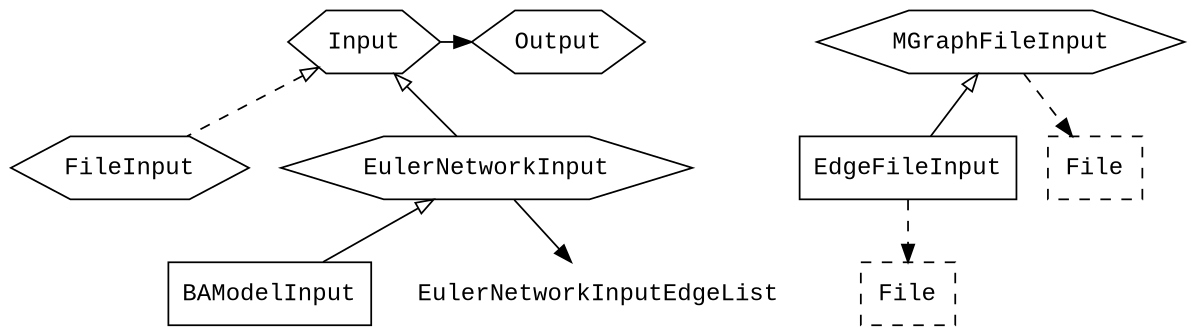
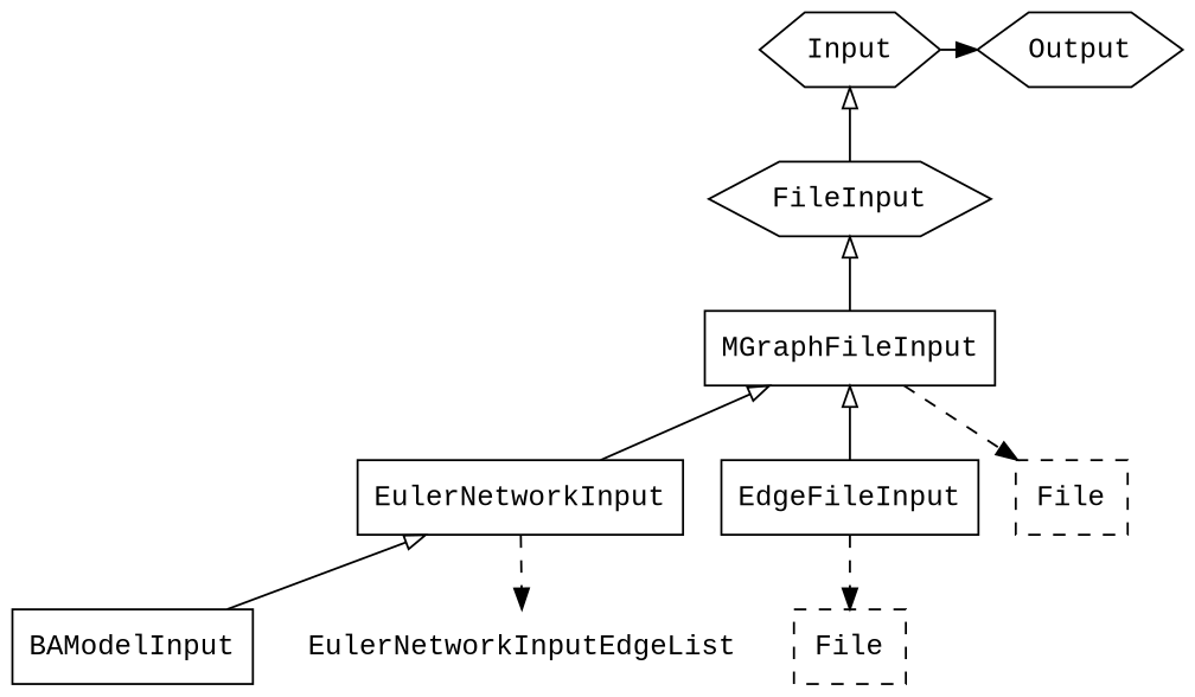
  digraph {
    fontname="Liberation Mono"
    node [fontname="Liberation Mono" shape=rect]
    edge [fontname="Liberation Mono" arrowtail=onormal dir=back]
    Output [shape=hexagon]
    Input [shape=hexagon]
    FileInput [shape=hexagon]
-   EulerNetworkInput [shape=hexagon]
-   MGraphFileInput [shape=hexagon]
+   EulerNetworkInput
+   MGraphFileInput
    BAModelInput
    EulerNetworkInputEdgeList [shape=none]
    EdgeFileInput
    n9 [label=File style=dashed]
    n10 [label=File style=dashed]
    subgraph sub_1 {
      rank=same
      Output
      Input
    }
    Input -> Output [arrowtail="" dir=""]
-   Input -> FileInput [style=dashed]
-   Input -> EulerNetworkInput
+   Input -> FileInput
+   MGraphFileInput -> EulerNetworkInput
+   FileInput -> MGraphFileInput
    EulerNetworkInput -> BAModelInput
-   EulerNetworkInput -> EulerNetworkInputEdgeList [style=solid arrowtail="" dir=""]
+   EulerNetworkInput -> EulerNetworkInputEdgeList [style=dashed arrowtail="" dir=""]
    MGraphFileInput -> EdgeFileInput
    MGraphFileInput -> n9 [style=dashed arrowtail="" dir=""]
    EdgeFileInput -> n10 [style=dashed arrowtail="" dir=""]
  }
